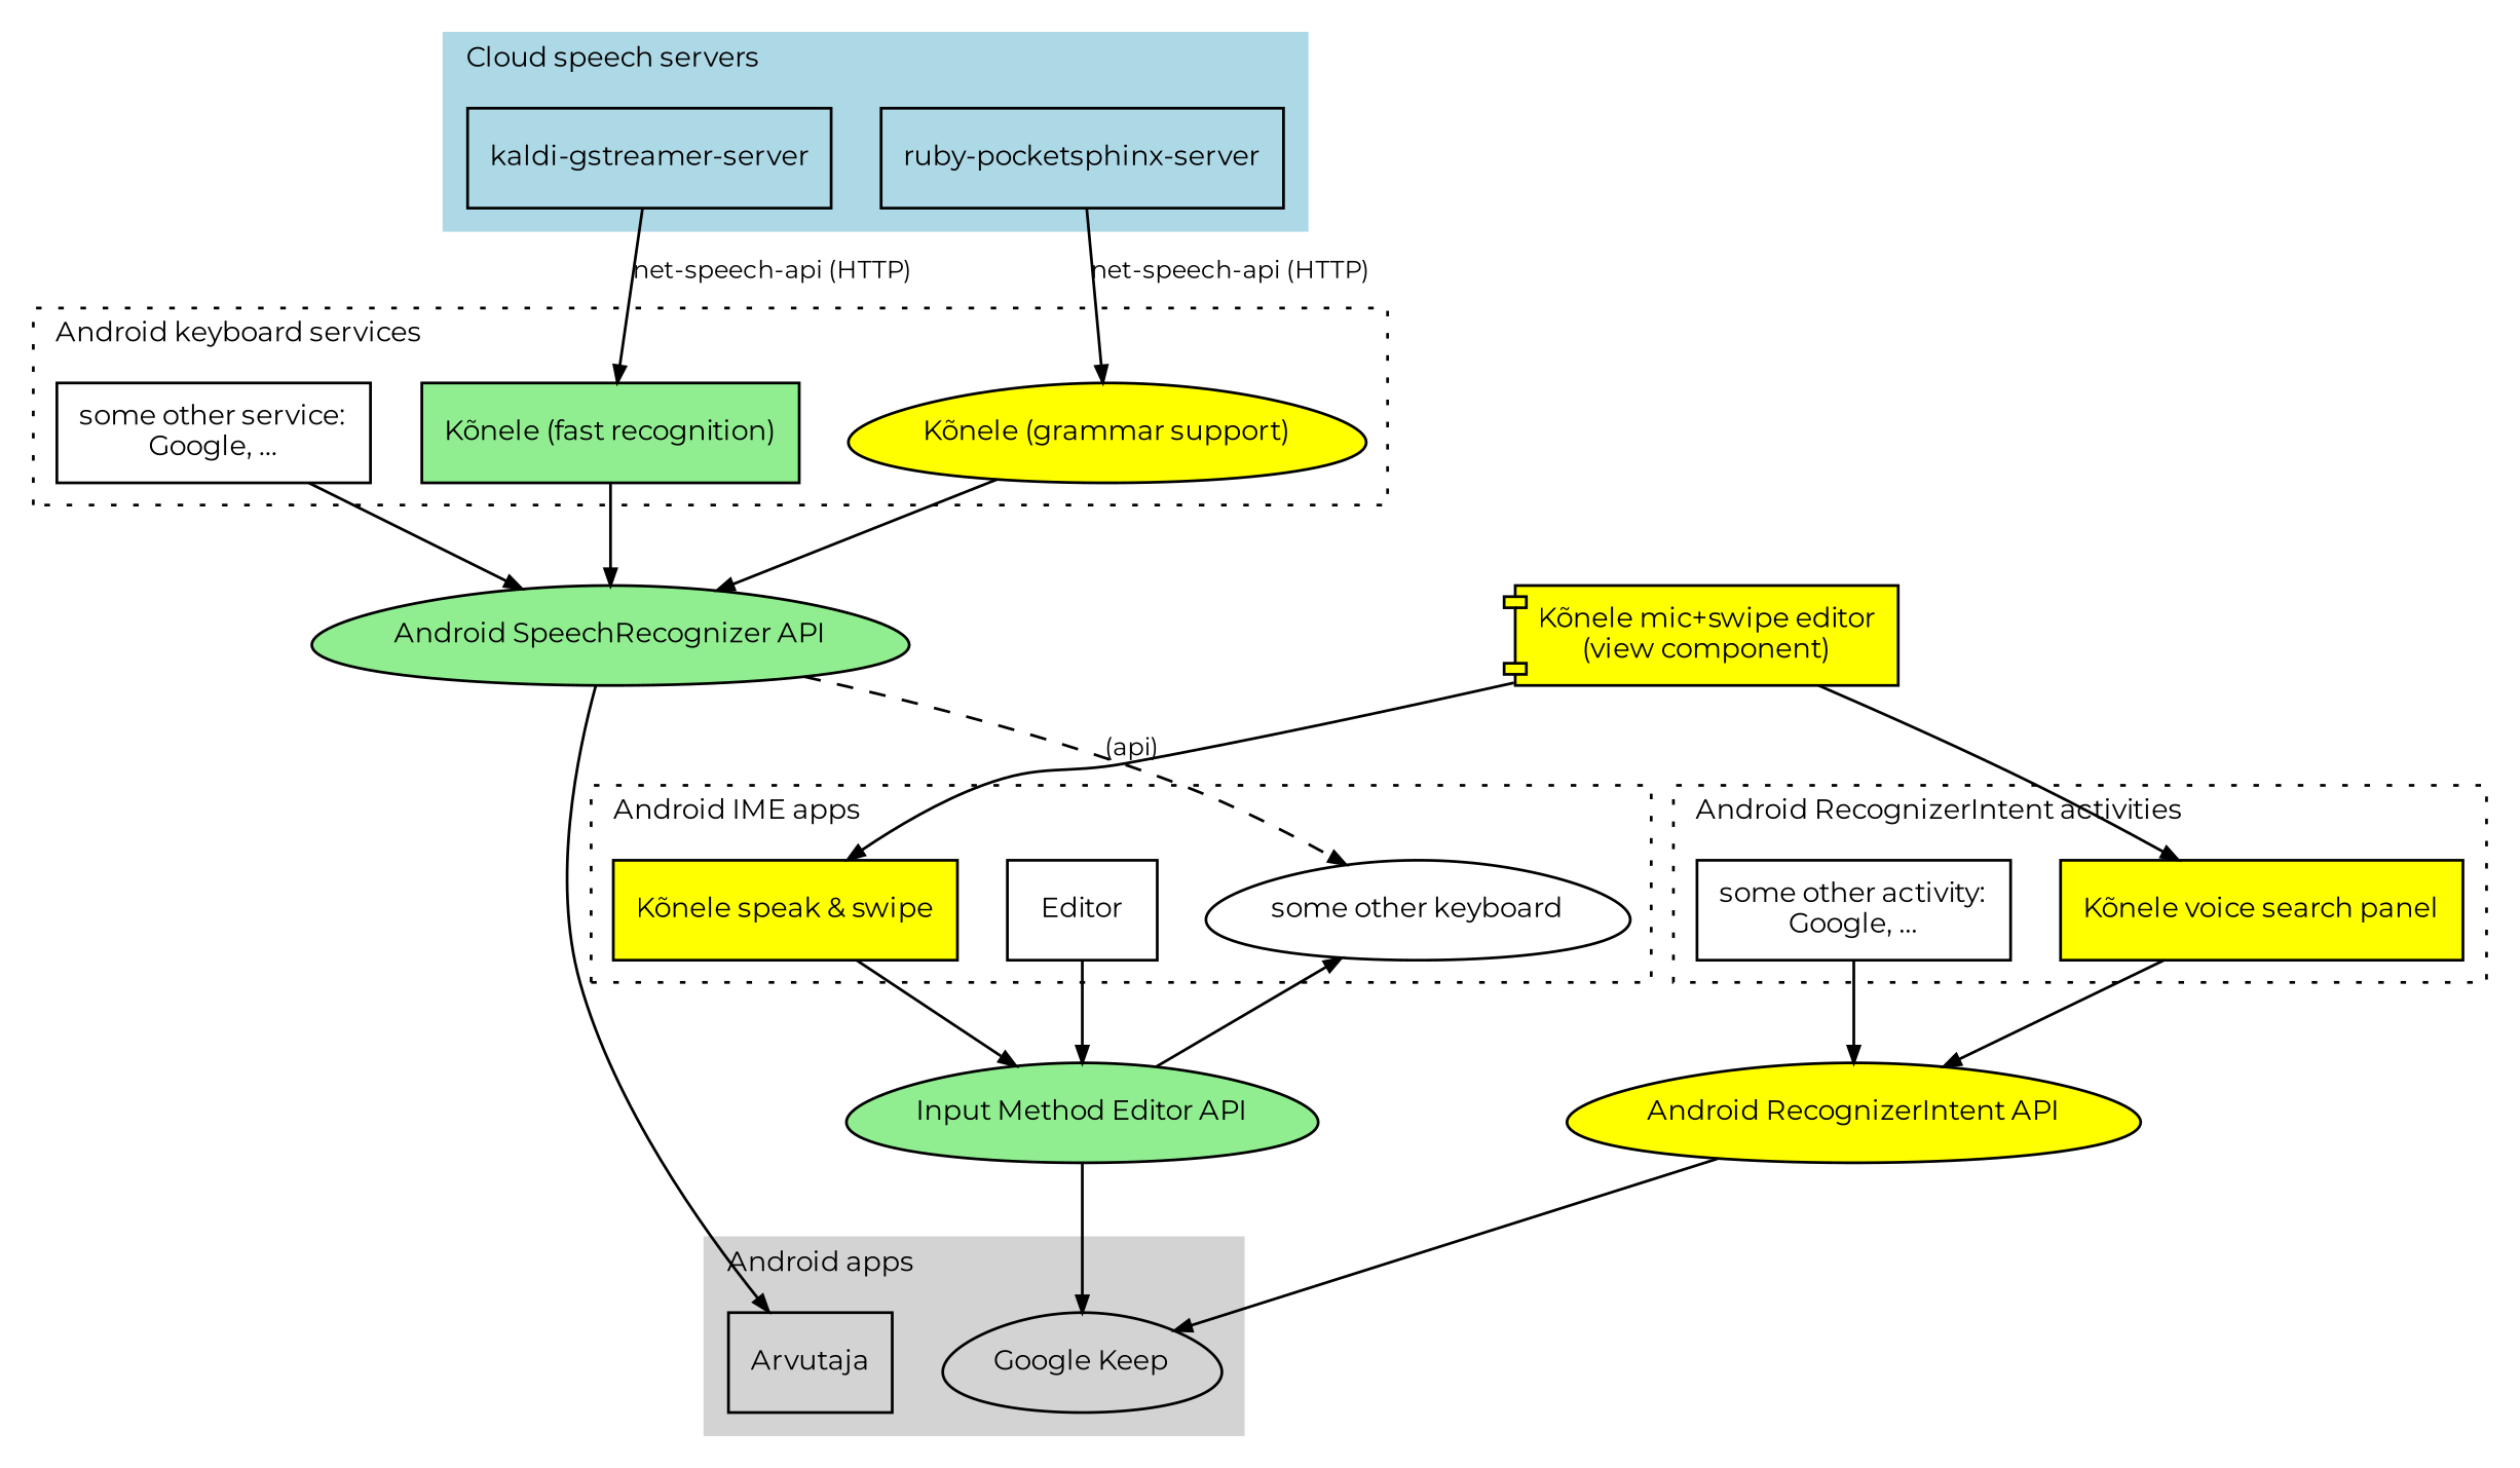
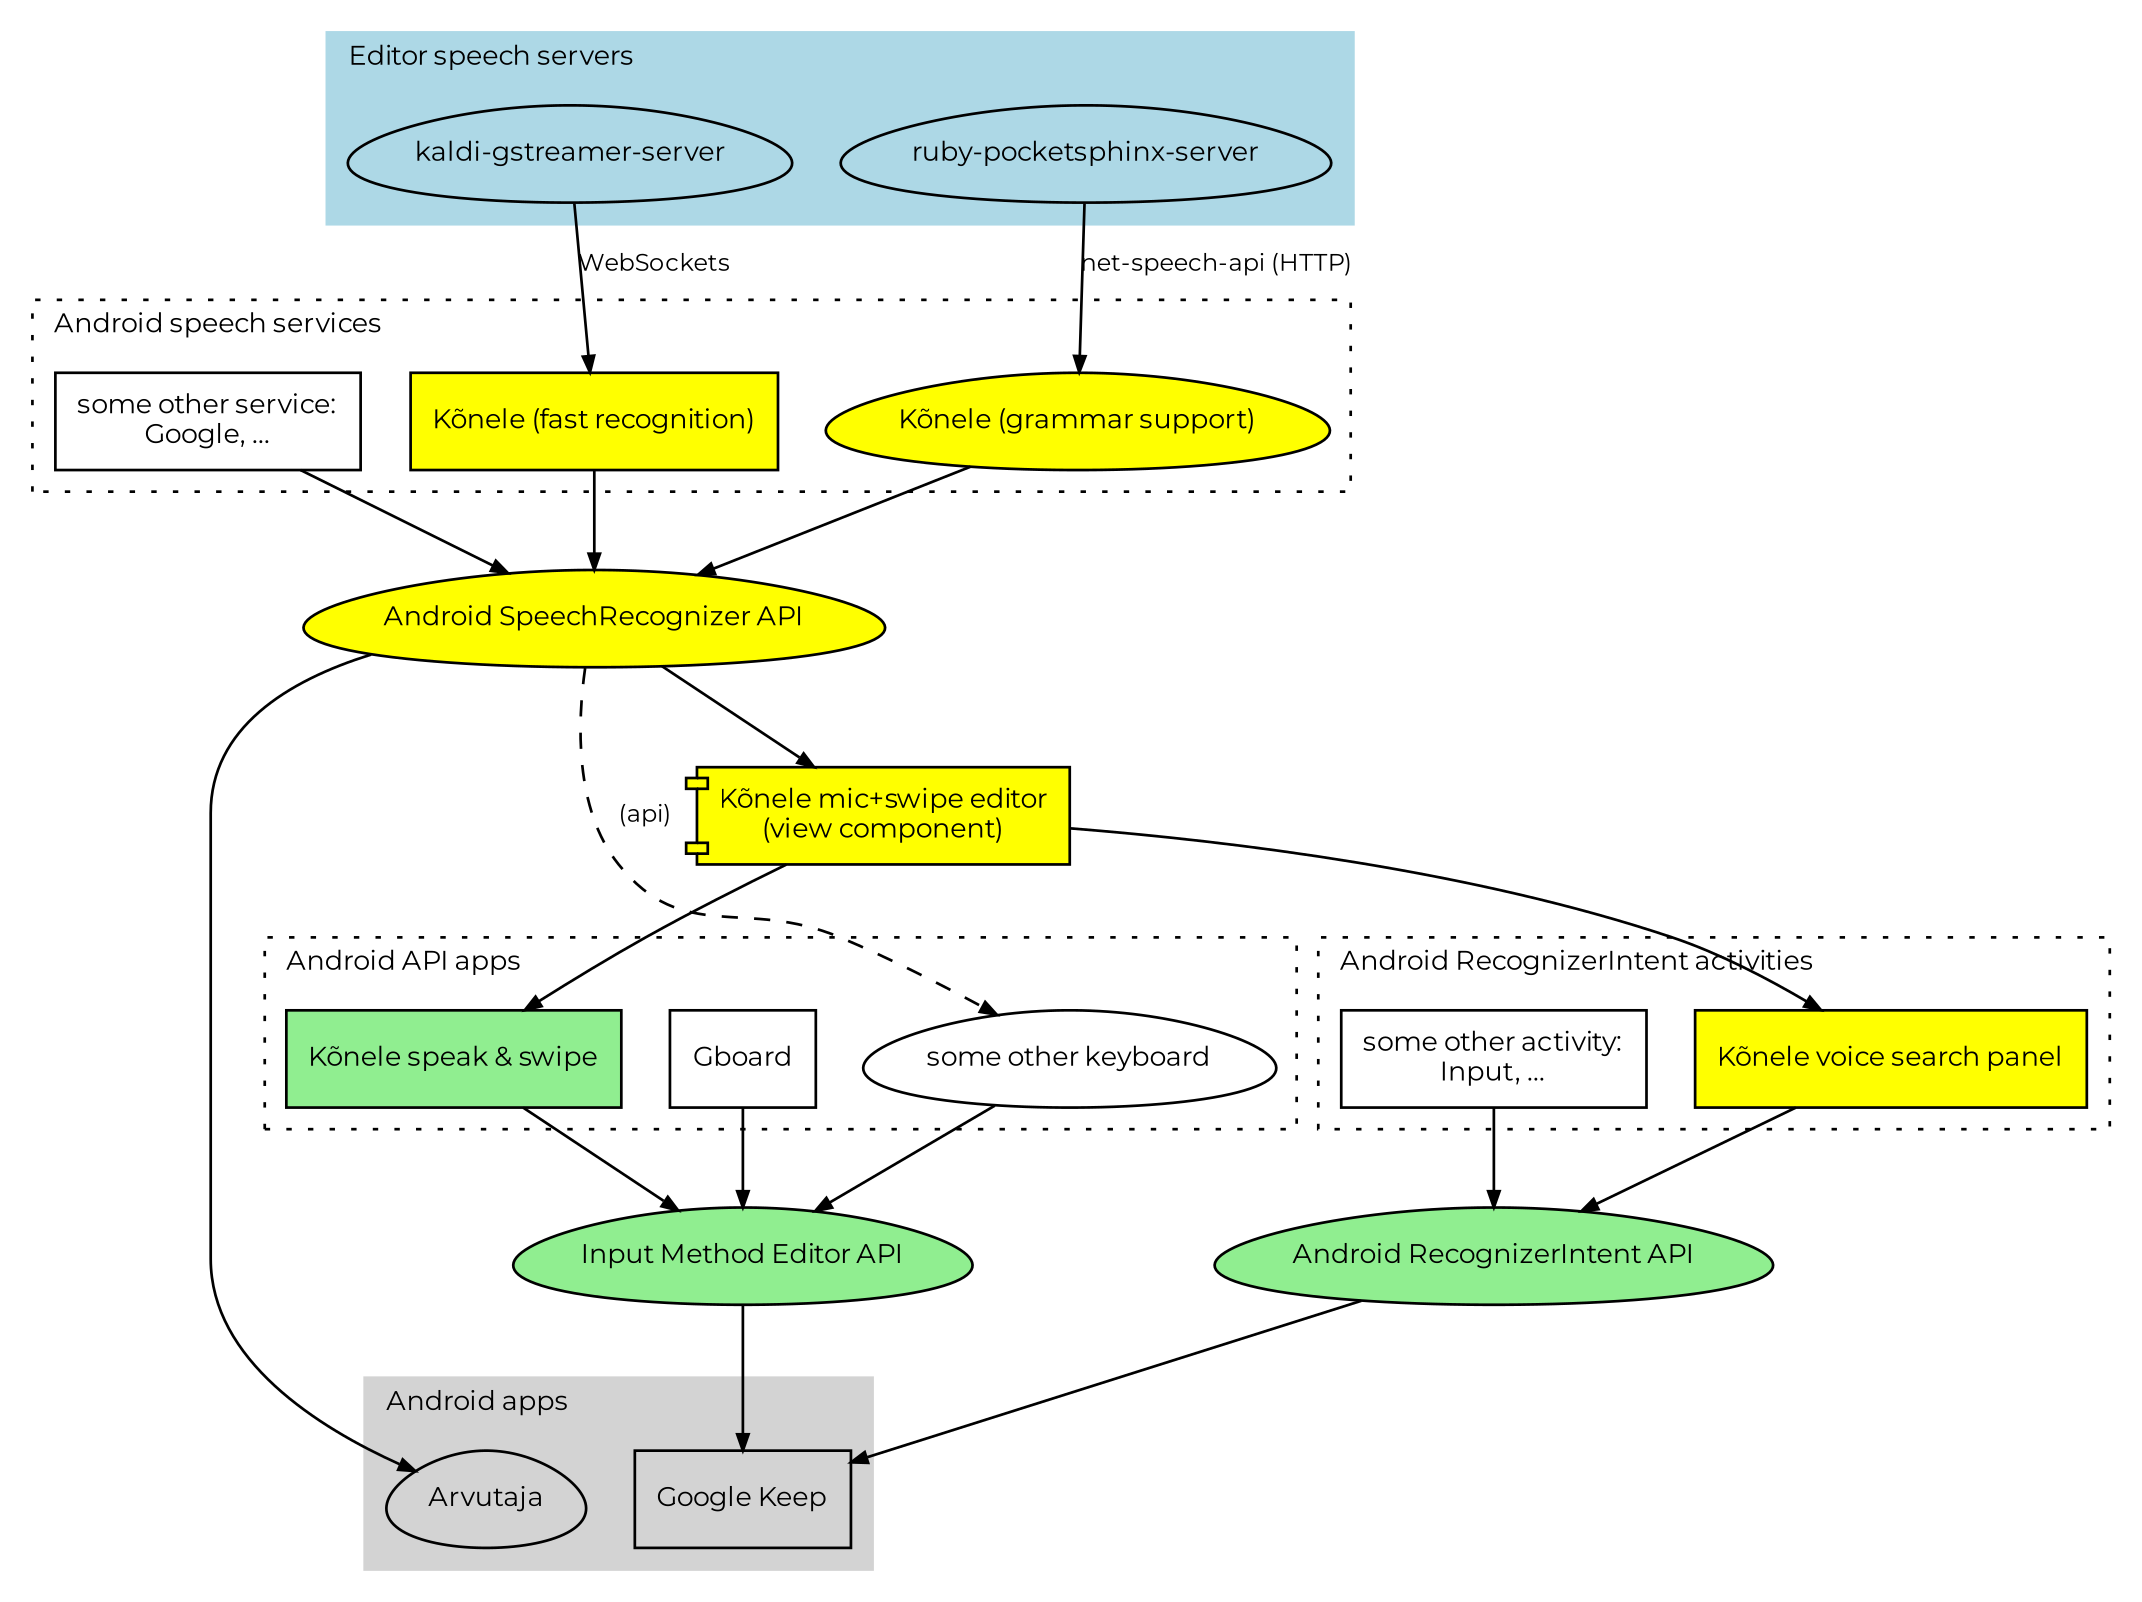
  digraph {
    fontname=Montserrat
    fontsize=10
    labeljust=l
    style=dotted
    node [fontname=Montserrat fontsize=10 shape=box]
    edge [arrowhead=normal arrowsize=0.6 fontname=Montserrat]
-   n1 [label="kaldi-gstreamer-server"]
-   n2 [label="ruby-pocketsphinx-server"]
+   n1 [label="kaldi-gstreamer-server" shape=egg]
+   n2 [label="ruby-pocketsphinx-server" shape=egg]
    n3 [label="some other service:\nGoogle, ..."]
-   n4 [fillcolor=lightgreen label="Kõnele (fast recognition)" style=filled]
+   n4 [fillcolor=yellow label="Kõnele (fast recognition)" style=filled]
    n5 [fillcolor=yellow label="Kõnele (grammar support)" shape=egg style=filled]
-   n6 [label="some other activity:\nGoogle, ..."]
+   n6 [label="some other activity:\nInput, ..."]
    n7 [fillcolor=yellow label="Kõnele voice search panel" style=filled]
-   n8 [fillcolor=yellow label="Kõnele speak & swipe" style=filled]
-   n9 [label=Editor]
+   n8 [fillcolor=lightgreen label="Kõnele speak & swipe" style=filled]
+   n9 [label=Gboard]
    n10 [label="some other keyboard" shape=egg]
-   "Google Keep" [shape=egg]
-   Arvutaja
-   n13 [fillcolor=lightgreen label="Android SpeechRecognizer API" shape=egg style=filled]
-   n14 [fillcolor=yellow label="Android RecognizerIntent API" shape=egg style=filled]
+   "Google Keep"
+   Arvutaja [shape=egg]
+   n13 [fillcolor=yellow label="Android SpeechRecognizer API" shape=egg style=filled]
+   n14 [fillcolor=lightgreen label="Android RecognizerIntent API" shape=egg style=filled]
    n15 [fillcolor=lightgreen label="Input Method Editor API" shape=egg style=filled]
    n16 [fillcolor=yellow label="Kõnele mic+swipe editor\n(view component)" shape=component style=filled]
    subgraph cluster_1 {
      color=lightblue
-     label="Cloud speech servers"
+     label="Editor speech servers"
      style=filled
      n1
      n2
    }
    subgraph cluster_2 {
-     label="Android keyboard services"
+     label="Android speech services"
      n3
      n4
      n5
    }
    subgraph cluster_3 {
      label="Android RecognizerIntent activities"
      n6
      n7
    }
    subgraph cluster_4 {
-     label="Android IME apps"
+     label="Android API apps"
      n8
      n9
      n10
    }
    subgraph cluster_5 {
      color=lightgrey
      label="Android apps"
      style=filled
      "Google Keep"
      Arvutaja
    }
-   n1 -> n4 [fontsize=9 label="net-speech-api (HTTP)"]
+   n1 -> n4 [fontsize=9 label=WebSockets]
    n2 -> n5 [fontsize=9 label="net-speech-api (HTTP)"]
    n3 -> n13
    n4 -> n13
    n5 -> n13
    n6 -> n14
    n7 -> n14
    n8 -> n15
    n9 -> n15
-   n15 -> n10
+   n10 -> n15
    n13 -> n10 [fontsize=9 label="(api)" style=dashed]
    n13 -> Arvutaja
+   n13 -> n16
    n14 -> "Google Keep"
    n15 -> "Google Keep"
    n16 -> n7
    n16 -> n8
  }
